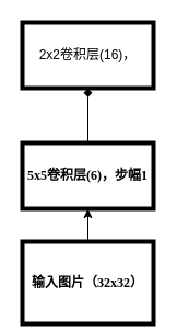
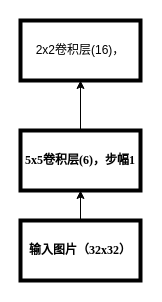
  <mxCell id="0" />
  <mxCell id="1" parent="0" />
  <mxCell id="2" value="" style="edgeStyle=orthogonalEdgeStyle;rounded=0;orthogonalLoop=1;jettySize=auto;html=1;" edge="1" parent="1" source="3" target="5"><mxGeometry relative="1" as="geometry" /></mxCell>
- <mxCell id="3" value="&lt;font face=&quot;Times New Roman&quot;&gt;&lt;b&gt;输入图片（32x32）&lt;/b&gt;&lt;/font&gt;" style="rounded=0;whiteSpace=wrap;html=1;strokeWidth=4;" vertex="1" parent="1"><mxGeometry x="20" y="220" width="120" height="75" as="geometry" /></mxCell>
- <mxCell id="4" value="" style="edgeStyle=orthogonalEdgeStyle;rounded=0;orthogonalLoop=1;jettySize=auto;html=1;endArrow=diamond;" edge="1" parent="1" source="5" target="6"><mxGeometry relative="1" as="geometry" /></mxCell>
+ <mxCell id="3" value="&lt;font face=&quot;Times New Roman&quot;&gt;&lt;b&gt;输入图片（32x32）&lt;/b&gt;&lt;/font&gt;" style="rounded=0;whiteSpace=wrap;html=1;strokeWidth=4;" vertex="1" parent="1"><mxGeometry x="20" y="220" width="120" height="60" as="geometry" /></mxCell>
+ <mxCell id="4" value="" style="edgeStyle=orthogonalEdgeStyle;rounded=0;orthogonalLoop=1;jettySize=auto;html=1;" edge="1" parent="1" source="5" target="6"><mxGeometry relative="1" as="geometry" /></mxCell>
  <mxCell id="5" value="&lt;font face=&quot;Times New Roman&quot;&gt;&lt;b&gt;5x5卷积层(6)，步幅1&lt;/b&gt;&lt;/font&gt;" style="rounded=0;whiteSpace=wrap;html=1;strokeWidth=4;" vertex="1" parent="1"><mxGeometry x="20" y="130" width="120" height="60" as="geometry" /></mxCell>
  <mxCell id="6" value="2x2卷积层(16)，" style="rounded=0;whiteSpace=wrap;html=1;strokeWidth=4;" vertex="1" parent="1"><mxGeometry x="20" y="20" width="120" height="60" as="geometry" /></mxCell>
